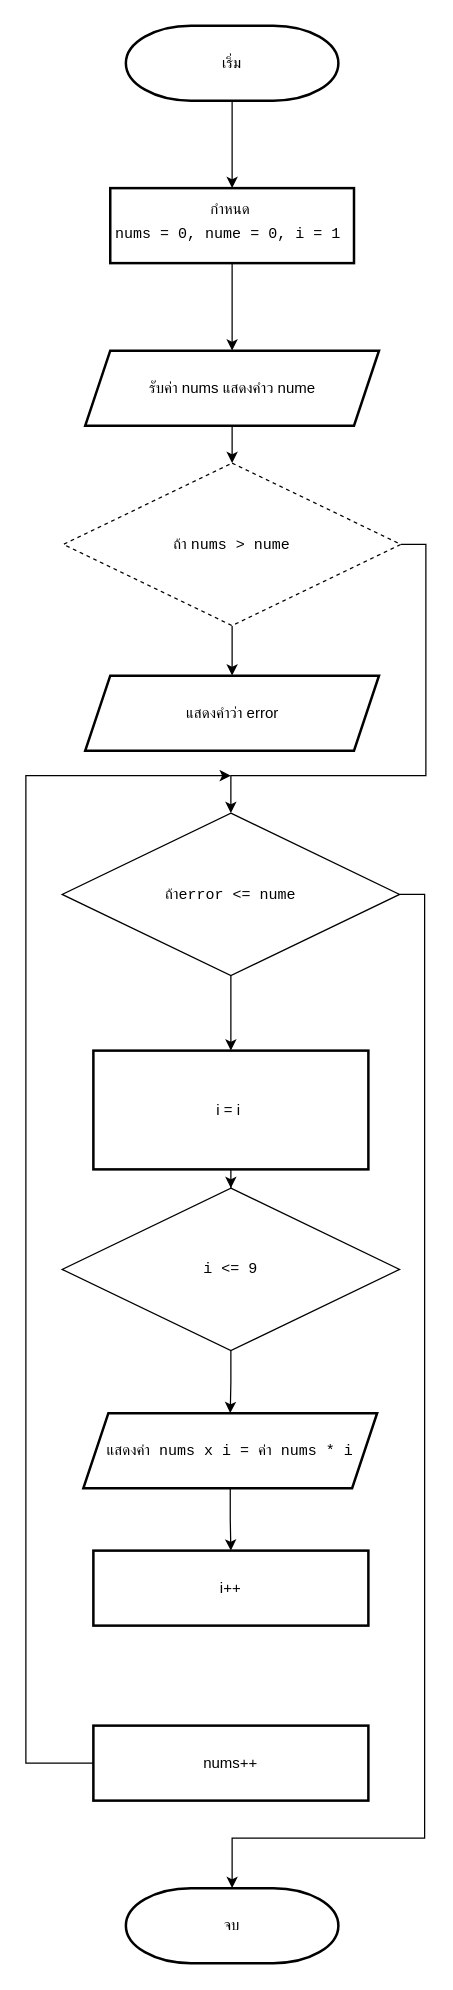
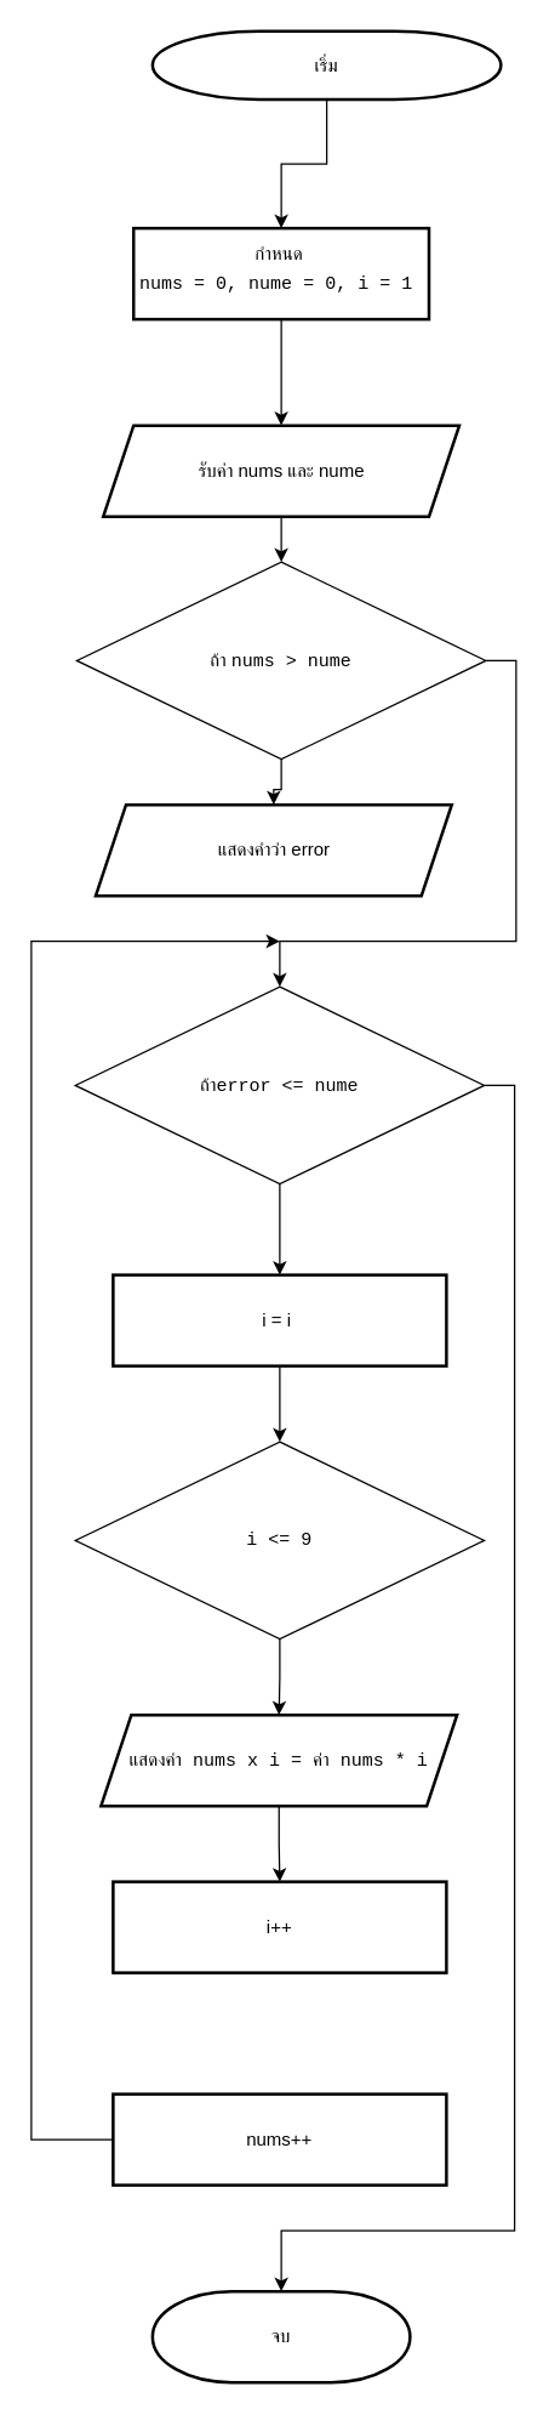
  <mxCell id="0" />
  <mxCell id="1" parent="0" />
  <mxCell id="2" value="" style="edgeStyle=orthogonalEdgeStyle;rounded=0;orthogonalLoop=1;jettySize=auto;html=1;fontSize=12;labelBackgroundColor=none;fontColor=default;" edge="1" parent="1" source="3" target="5"><mxGeometry relative="1" as="geometry" /></mxCell>
- <mxCell id="3" value="เริ่ม" style="strokeWidth=2;html=1;shape=mxgraph.flowchart.terminator;whiteSpace=wrap;fontColor=default;labelBackgroundColor=none;fontSize=12;" vertex="1" parent="1"><mxGeometry x="100" y="20" width="170" height="60" as="geometry" /></mxCell>
+ <mxCell id="3" value="เริ่ม" style="strokeWidth=2;html=1;shape=mxgraph.flowchart.terminator;whiteSpace=wrap;fontColor=default;labelBackgroundColor=none;fontSize=12;" vertex="1" parent="1"><mxGeometry x="100" y="20" width="230" height="45" as="geometry" /></mxCell>
  <mxCell id="4" style="edgeStyle=orthogonalEdgeStyle;rounded=0;orthogonalLoop=1;jettySize=auto;html=1;entryX=0.5;entryY=0;entryDx=0;entryDy=0;fontSize=12;labelBackgroundColor=none;fontColor=default;" edge="1" parent="1" source="5" target="7"><mxGeometry relative="1" as="geometry" /></mxCell>
  <mxCell id="5" value="กำหนด&amp;nbsp;&lt;div&gt;&lt;div style=&quot;font-family: Consolas, &amp;quot;Courier New&amp;quot;, monospace; line-height: 27px; white-space: pre;&quot;&gt;&lt;span&gt;nums&lt;/span&gt; &lt;span&gt;=&lt;/span&gt; &lt;span&gt;0&lt;/span&gt;&lt;span&gt;,&lt;/span&gt; &lt;span&gt;nume&lt;/span&gt; &lt;span&gt;=&lt;/span&gt; &lt;span&gt;0&lt;/span&gt;&lt;span&gt;,&lt;/span&gt; &lt;span&gt;i&lt;/span&gt; &lt;span&gt;=&lt;/span&gt; &lt;span&gt;1&lt;/span&gt; &lt;/div&gt;&lt;/div&gt;" style="whiteSpace=wrap;html=1;strokeWidth=2;fontColor=default;labelBackgroundColor=none;fontSize=12;" vertex="1" parent="1"><mxGeometry x="87.5" y="150" width="195" height="60" as="geometry" /></mxCell>
  <mxCell id="6" value="" style="edgeStyle=orthogonalEdgeStyle;rounded=0;orthogonalLoop=1;jettySize=auto;html=1;fontSize=12;labelBackgroundColor=none;fontColor=default;" edge="1" parent="1" source="7" target="10"><mxGeometry relative="1" as="geometry" /></mxCell>
- <mxCell id="7" value="รับค่า nums แสดงคำว nume" style="shape=parallelogram;perimeter=parallelogramPerimeter;whiteSpace=wrap;html=1;fixedSize=1;strokeWidth=2;fontSize=12;labelBackgroundColor=none;fontColor=default;" vertex="1" parent="1"><mxGeometry x="67.5" y="280" width="235" height="60" as="geometry" /></mxCell>
+ <mxCell id="7" value="รับค่า nums และ nume" style="shape=parallelogram;perimeter=parallelogramPerimeter;whiteSpace=wrap;html=1;fixedSize=1;strokeWidth=2;fontSize=12;labelBackgroundColor=none;fontColor=default;" vertex="1" parent="1"><mxGeometry x="67.5" y="280" width="235" height="60" as="geometry" /></mxCell>
  <mxCell id="8" value="" style="edgeStyle=orthogonalEdgeStyle;rounded=0;orthogonalLoop=1;jettySize=auto;html=1;labelBackgroundColor=none;fontColor=default;fontSize=12;" edge="1" parent="1" source="10" target="11"><mxGeometry relative="1" as="geometry" /></mxCell>
  <mxCell id="9" style="edgeStyle=orthogonalEdgeStyle;rounded=0;orthogonalLoop=1;jettySize=auto;html=1;entryX=0.5;entryY=0;entryDx=0;entryDy=0;exitX=1;exitY=0.5;exitDx=0;exitDy=0;fontColor=default;labelBackgroundColor=none;fontSize=12;" edge="1" parent="1" source="10" target="13"><mxGeometry relative="1" as="geometry"><Array as="points"><mxPoint x="340" y="435" /><mxPoint x="340" y="620" /><mxPoint x="184" y="620" /></Array></mxGeometry></mxCell>
- <mxCell id="10" value="&lt;font&gt;ถ้า&amp;nbsp;&lt;span style=&quot;font-family: Consolas, &amp;quot;Courier New&amp;quot;, monospace; white-space: pre;&quot;&gt;nums&lt;/span&gt;&lt;span style=&quot;font-family: Consolas, &amp;quot;Courier New&amp;quot;, monospace; white-space: pre;&quot;&gt; &lt;/span&gt;&lt;span style=&quot;font-family: Consolas, &amp;quot;Courier New&amp;quot;, monospace; white-space: pre;&quot;&gt;&amp;gt;&lt;/span&gt;&lt;span style=&quot;font-family: Consolas, &amp;quot;Courier New&amp;quot;, monospace; white-space: pre;&quot;&gt; &lt;/span&gt;&lt;span style=&quot;font-family: Consolas, &amp;quot;Courier New&amp;quot;, monospace; white-space: pre;&quot;&gt;nume&lt;/span&gt;&lt;/font&gt;" style="rhombus;whiteSpace=wrap;html=1;fontSize=12;labelBackgroundColor=none;fontColor=default;dashed=1;" vertex="1" parent="1"><mxGeometry x="50" y="370" width="270" height="130" as="geometry" /></mxCell>
- <mxCell id="11" value="&lt;div&gt;แสดงคำว่า error&lt;/div&gt;" style="shape=parallelogram;perimeter=parallelogramPerimeter;whiteSpace=wrap;html=1;fixedSize=1;strokeWidth=2;labelBackgroundColor=none;fontColor=default;fontSize=12;" vertex="1" parent="1"><mxGeometry x="67.5" y="540" width="235" height="60" as="geometry" /></mxCell>
+ <mxCell id="10" value="&lt;font&gt;ถ้า&amp;nbsp;&lt;span style=&quot;font-family: Consolas, &amp;quot;Courier New&amp;quot;, monospace; white-space: pre;&quot;&gt;nums&lt;/span&gt;&lt;span style=&quot;font-family: Consolas, &amp;quot;Courier New&amp;quot;, monospace; white-space: pre;&quot;&gt; &lt;/span&gt;&lt;span style=&quot;font-family: Consolas, &amp;quot;Courier New&amp;quot;, monospace; white-space: pre;&quot;&gt;&amp;gt;&lt;/span&gt;&lt;span style=&quot;font-family: Consolas, &amp;quot;Courier New&amp;quot;, monospace; white-space: pre;&quot;&gt; &lt;/span&gt;&lt;span style=&quot;font-family: Consolas, &amp;quot;Courier New&amp;quot;, monospace; white-space: pre;&quot;&gt;nume&lt;/span&gt;&lt;/font&gt;" style="rhombus;whiteSpace=wrap;html=1;fontSize=12;labelBackgroundColor=none;fontColor=default;" vertex="1" parent="1"><mxGeometry x="50" y="370" width="270" height="130" as="geometry" /></mxCell>
+ <mxCell id="11" value="&lt;div&gt;แสดงคำว่า error&lt;/div&gt;" style="shape=parallelogram;perimeter=parallelogramPerimeter;whiteSpace=wrap;html=1;fixedSize=1;strokeWidth=2;labelBackgroundColor=none;fontColor=default;fontSize=12;" vertex="1" parent="1"><mxGeometry x="62.5" y="530" width="235" height="60" as="geometry" /></mxCell>
  <mxCell id="12" value="" style="edgeStyle=orthogonalEdgeStyle;rounded=0;orthogonalLoop=1;jettySize=auto;html=1;fontColor=default;labelBackgroundColor=none;fontSize=12;" edge="1" parent="1" source="13" target="15"><mxGeometry relative="1" as="geometry" /></mxCell>
  <mxCell id="13" value="ถ้า&lt;span style=&quot;font-family: Consolas, &amp;quot;Courier New&amp;quot;, monospace; white-space: pre;&quot;&gt;error&lt;/span&gt;&lt;span style=&quot;font-family: Consolas, &amp;quot;Courier New&amp;quot;, monospace; white-space: pre;&quot;&gt; &lt;/span&gt;&lt;span style=&quot;font-family: Consolas, &amp;quot;Courier New&amp;quot;, monospace; white-space: pre;&quot;&gt;&amp;lt;=&lt;/span&gt;&lt;span style=&quot;font-family: Consolas, &amp;quot;Courier New&amp;quot;, monospace; white-space: pre;&quot;&gt; &lt;/span&gt;&lt;span style=&quot;font-family: Consolas, &amp;quot;Courier New&amp;quot;, monospace; white-space: pre;&quot;&gt;nume&lt;/span&gt;" style="rhombus;whiteSpace=wrap;html=1;labelBackgroundColor=none;fontColor=default;fontSize=12;" vertex="1" parent="1"><mxGeometry x="49" y="650" width="270" height="130" as="geometry" /></mxCell>
  <mxCell id="14" value="" style="edgeStyle=orthogonalEdgeStyle;rounded=0;orthogonalLoop=1;jettySize=auto;html=1;fontSize=12;fontColor=default;labelBackgroundColor=none;" edge="1" parent="1" source="15" target="17"><mxGeometry relative="1" as="geometry" /></mxCell>
- <mxCell id="15" value="i = i&amp;nbsp;" style="whiteSpace=wrap;html=1;strokeWidth=2;fontColor=default;labelBackgroundColor=none;fontSize=12;" vertex="1" parent="1"><mxGeometry x="74" y="840" width="220" height="95" as="geometry" /></mxCell>
+ <mxCell id="15" value="i = i&amp;nbsp;" style="whiteSpace=wrap;html=1;strokeWidth=2;fontColor=default;labelBackgroundColor=none;fontSize=12;" vertex="1" parent="1"><mxGeometry x="74" y="840" width="220" height="60" as="geometry" /></mxCell>
  <mxCell id="16" value="" style="edgeStyle=orthogonalEdgeStyle;rounded=0;orthogonalLoop=1;jettySize=auto;html=1;" edge="1" parent="1" source="17" target="19"><mxGeometry relative="1" as="geometry" /></mxCell>
  <mxCell id="17" value="&lt;div style=&quot;font-family: Consolas, &amp;quot;Courier New&amp;quot;, monospace; line-height: 27px; white-space: pre;&quot;&gt;&lt;span&gt;i&lt;/span&gt; &lt;span&gt;&amp;lt;=&lt;/span&gt; &lt;span&gt;9&lt;/span&gt;&lt;/div&gt;" style="rhombus;whiteSpace=wrap;html=1;fontColor=default;labelBackgroundColor=none;fontSize=12;" vertex="1" parent="1"><mxGeometry x="49" y="950" width="270" height="130" as="geometry" /></mxCell>
  <mxCell id="18" value="" style="edgeStyle=orthogonalEdgeStyle;rounded=0;orthogonalLoop=1;jettySize=auto;html=1;" edge="1" parent="1" source="19" target="20"><mxGeometry relative="1" as="geometry" /></mxCell>
  <mxCell id="19" value="&lt;div&gt;&lt;font style=&quot;font-family: Consolas, &amp;quot;Courier New&amp;quot;, monospace; white-space: pre;&quot;&gt;แสดงค่า nums&lt;/font&gt;&lt;span style=&quot;font-family: Consolas, &amp;quot;Courier New&amp;quot;, monospace; white-space: pre;&quot;&gt; x &lt;/span&gt;&lt;font style=&quot;font-family: Consolas, &amp;quot;Courier New&amp;quot;, monospace; white-space: pre;&quot;&gt;i&lt;/font&gt;&lt;span style=&quot;font-family: Consolas, &amp;quot;Courier New&amp;quot;, monospace; white-space: pre;&quot;&gt; = &lt;/span&gt;&lt;font style=&quot;font-family: Consolas, &amp;quot;Courier New&amp;quot;, monospace; white-space: pre;&quot;&gt;ค่า nums * i&lt;/font&gt;&lt;br&gt;&lt;/div&gt;" style="shape=parallelogram;perimeter=parallelogramPerimeter;whiteSpace=wrap;html=1;fixedSize=1;strokeWidth=2;" vertex="1" parent="1"><mxGeometry x="66" y="1130" width="235" height="60" as="geometry" /></mxCell>
  <mxCell id="20" value="&lt;div&gt;i++&lt;/div&gt;" style="whiteSpace=wrap;html=1;strokeWidth=2;" vertex="1" parent="1"><mxGeometry x="74" y="1240" width="220" height="60" as="geometry" /></mxCell>
  <mxCell id="21" style="edgeStyle=orthogonalEdgeStyle;rounded=0;orthogonalLoop=1;jettySize=auto;html=1;exitX=0;exitY=0.5;exitDx=0;exitDy=0;" edge="1" parent="1" source="22"><mxGeometry relative="1" as="geometry"><mxPoint x="184" y="620" as="targetPoint" /><Array as="points"><mxPoint x="20" y="1410" /><mxPoint x="20" y="620" /></Array></mxGeometry></mxCell>
  <mxCell id="22" value="&lt;div&gt;nums++&lt;/div&gt;" style="whiteSpace=wrap;html=1;strokeWidth=2;" vertex="1" parent="1"><mxGeometry x="74" y="1380" width="220" height="60" as="geometry" /></mxCell>
  <mxCell id="23" value="จบ" style="strokeWidth=2;html=1;shape=mxgraph.flowchart.terminator;whiteSpace=wrap;" vertex="1" parent="1"><mxGeometry x="100" y="1510" width="170" height="60" as="geometry" /></mxCell>
  <mxCell id="24" style="edgeStyle=orthogonalEdgeStyle;rounded=0;orthogonalLoop=1;jettySize=auto;html=1;entryX=0.5;entryY=0;entryDx=0;entryDy=0;entryPerimeter=0;exitX=1;exitY=0.5;exitDx=0;exitDy=0;" edge="1" parent="1" source="13" target="23"><mxGeometry relative="1" as="geometry"><Array as="points"><mxPoint x="339" y="715" /><mxPoint x="339" y="1470" /><mxPoint x="185" y="1470" /></Array></mxGeometry></mxCell>
